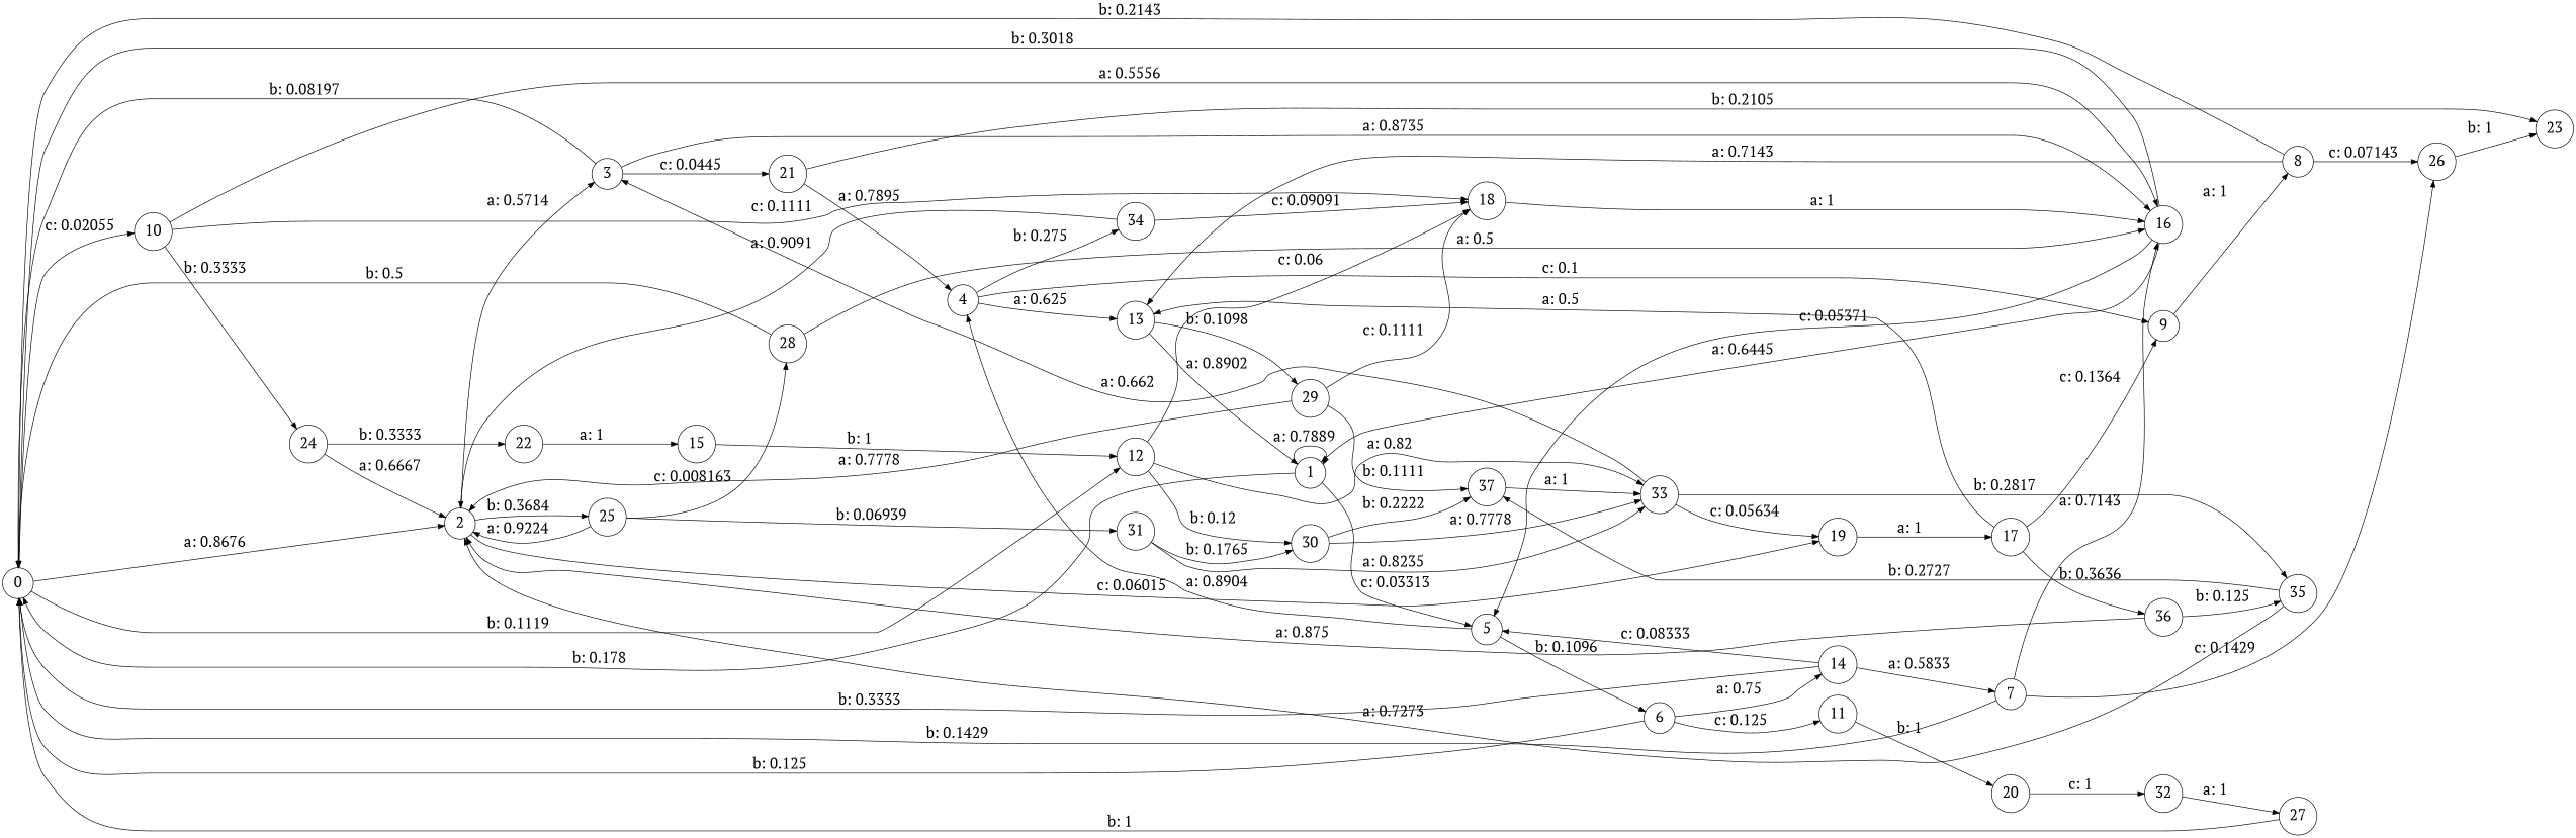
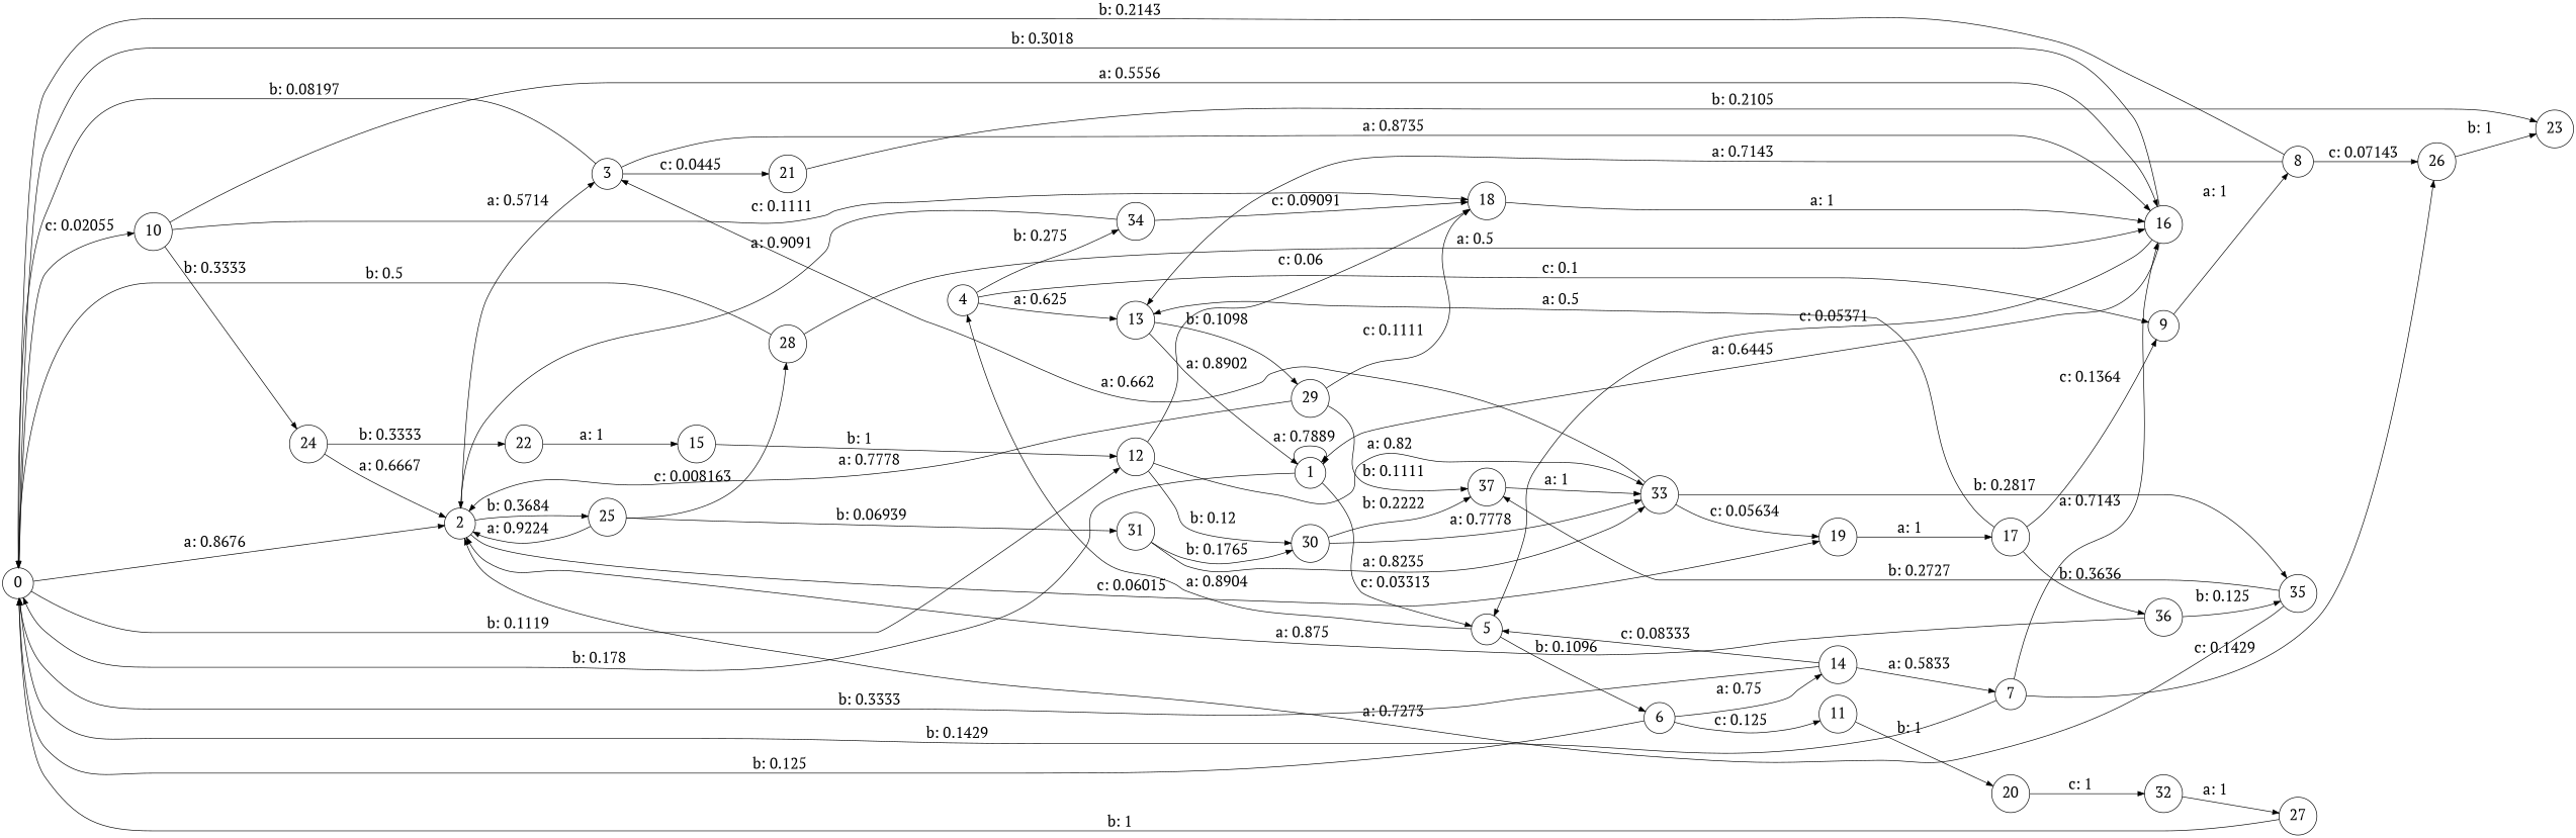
  digraph {
    fontname="PT Serif"
    rankdir=LR
    node [fontname="PT Serif" fontsize=24 shape=circle]
    edge [fontname="PT Serif" fontsize=24]
    0
    2
    12
    10
    3
    25
    19
    18
    33
    30
    16
    24
    21
    31
    28
    17
    35
    37
    1
    5
    22
    4
    6
    13
    34
    9
    14
    11
    23
    36
    29
    8
    26
    7
    20
    32
    15
    27
    0 -> 2 [label="a: 0.8676   "]
    0 -> 12 [label="b: 0.1119   "]
    0 -> 10 [label="c: 0.02055  "]
    2 -> 3 [label="a: 0.5714   "]
    2 -> 25 [label="b: 0.3684   "]
    2 -> 19 [label="c: 0.06015  "]
    12 -> 18 [label="c: 0.06     "]
    12 -> 33 [label="a: 0.82     "]
    12 -> 30 [label="b: 0.12     "]
    10 -> 18 [label="c: 0.1111   "]
    10 -> 16 [label="a: 0.5556   "]
    10 -> 24 [label="b: 0.3333   "]
    3 -> 0 [label="b: 0.08197  "]
    3 -> 16 [label="a: 0.8735   "]
    3 -> 21 [label="c: 0.0445   "]
    25 -> 2 [label="a: 0.9224   "]
    25 -> 31 [label="b: 0.06939  "]
    25 -> 28 [label="c: 0.008163  "]
    19 -> 17 [label="a: 1        "]
    18 -> 16 [label="a: 1        "]
    33 -> 3 [label="a: 0.662    "]
    33 -> 19 [label="c: 0.05634  "]
    33 -> 35 [label="b: 0.2817   "]
    30 -> 33 [label="a: 0.7778   "]
    30 -> 37 [label="b: 0.2222   "]
    16 -> 0 [label="b: 0.3018   "]
    16 -> 1 [label="a: 0.6445   "]
    16 -> 5 [label="c: 0.05371  "]
    24 -> 2 [label="a: 0.6667   "]
    24 -> 22 [label="b: 0.3333   "]
-   21 -> 4 [label="a: 0.7895   "]
    21 -> 23 [label="b: 0.2105   "]
    31 -> 33 [label="a: 0.8235   "]
    31 -> 30 [label="b: 0.1765   "]
    28 -> 0 [label="b: 0.5      "]
    28 -> 16 [label="a: 0.5      "]
    17 -> 13 [label="a: 0.5      "]
    17 -> 9 [label="c: 0.1364   "]
    17 -> 36 [label="b: 0.3636   "]
    35 -> 2 [label="a: 0.7273   "]
    35 -> 37 [label="b: 0.2727   "]
    37 -> 33 [label="a: 1        "]
    1 -> 0 [label="b: 0.178    "]
    1 -> 1 [label="a: 0.7889   "]
    1 -> 5 [label="c: 0.03313  "]
    5 -> 4 [label="a: 0.8904   "]
    5 -> 6 [label="b: 0.1096   "]
    22 -> 15 [label="a: 1        "]
    4 -> 13 [label="a: 0.625    "]
    4 -> 34 [label="b: 0.275    "]
    4 -> 9 [label="c: 0.1      "]
    6 -> 0 [label="b: 0.125    "]
    6 -> 14 [label="a: 0.75     "]
    6 -> 11 [label="c: 0.125    "]
    13 -> 1 [label="a: 0.8902   "]
    13 -> 29 [label="b: 0.1098   "]
    34 -> 2 [label="a: 0.9091   "]
    34 -> 18 [label="c: 0.09091  "]
    9 -> 8 [label="a: 1        "]
    14 -> 0 [label="b: 0.3333   "]
    14 -> 5 [label="c: 0.08333  "]
    14 -> 7 [label="a: 0.5833   "]
    11 -> 20 [label="b: 1        "]
    36 -> 2 [label="a: 0.875    "]
    36 -> 35 [label="b: 0.125    "]
    29 -> 2 [label="a: 0.7778   "]
    29 -> 18 [label="c: 0.1111   "]
    29 -> 37 [label="b: 0.1111   "]
    8 -> 0 [label="b: 0.2143   "]
    8 -> 13 [label="a: 0.7143   "]
    8 -> 26 [label="c: 0.07143  "]
    26 -> 23 [label="b: 1        "]
    7 -> 0 [label="b: 0.1429   "]
    7 -> 16 [label="a: 0.7143   "]
    7 -> 26 [label="c: 0.1429   "]
    20 -> 32 [label="c: 1        "]
    32 -> 27 [label="a: 1        "]
    15 -> 12 [label="b: 1        "]
    27 -> 0 [label="b: 1        "]
  }
